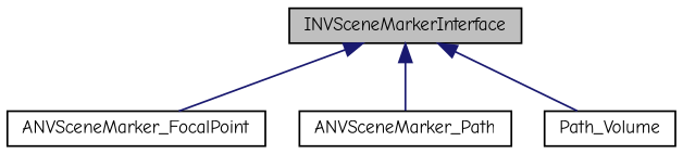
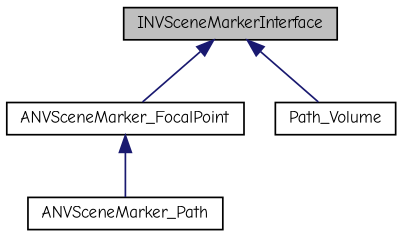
  digraph {
    fontname="Comic Neue"
    node [color=black fillcolor=white fontname="Comic Neue" fontsize=10 shape=record style=filled]
    edge [color=midnightblue dir=back fontname="Comic Neue" fontsize=10 labelfontname=Helvetica labelfontsize=10 style=solid]
    n1 [fillcolor=grey75 fontcolor=black height=0.2 label=INVSceneMarkerInterface width=0.4]
    n2 [height=0.2 label=ANVSceneMarker_FocalPoint width=0.4]
    n3 [height=0.2 label=ANVSceneMarker_Path width=0.4]
    n4 [height=0.2 label=Path_Volume width=0.4]
    n1 -> n2
-   n1 -> n3
+   n2 -> n3
    n1 -> n4
  }
